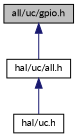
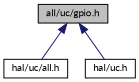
  digraph {
    fontname=Lato
    node [color=black fontname=Lato fontsize=10 shape=record]
    edge [color=midnightblue dir=back fontname=Lato fontsize=10 labelfontname=Helvetica labelfontsize=10 style=solid]
    n1 [fillcolor=grey75 fontcolor=black height=0.2 label="all/uc/gpio.h" style=filled width=0.4]
    n2 [height=0.2 label="hal/uc/all.h" width=0.4]
    n3 [height=0.2 label="hal/uc.h" width=0.4]
    n1 -> n2
-   n2 -> n3
+   n1 -> n3
  }
